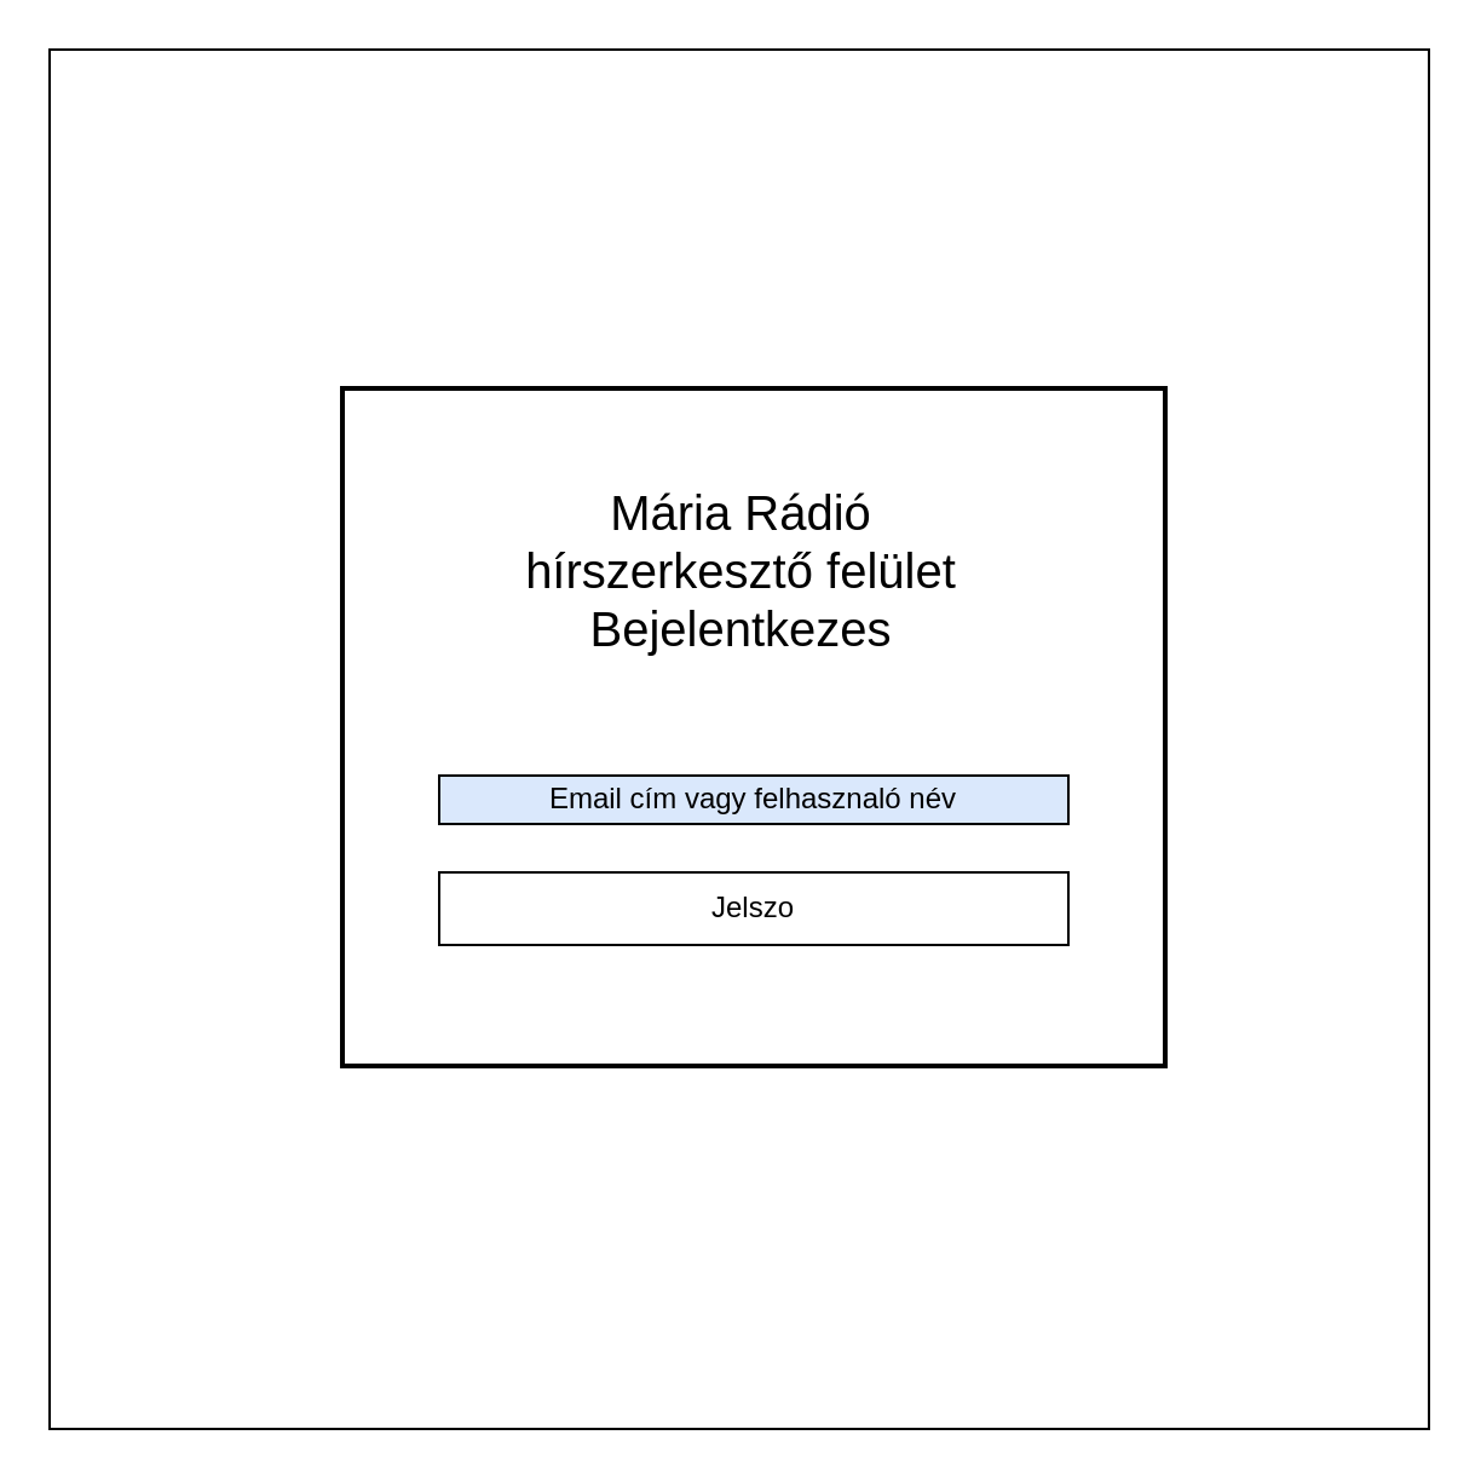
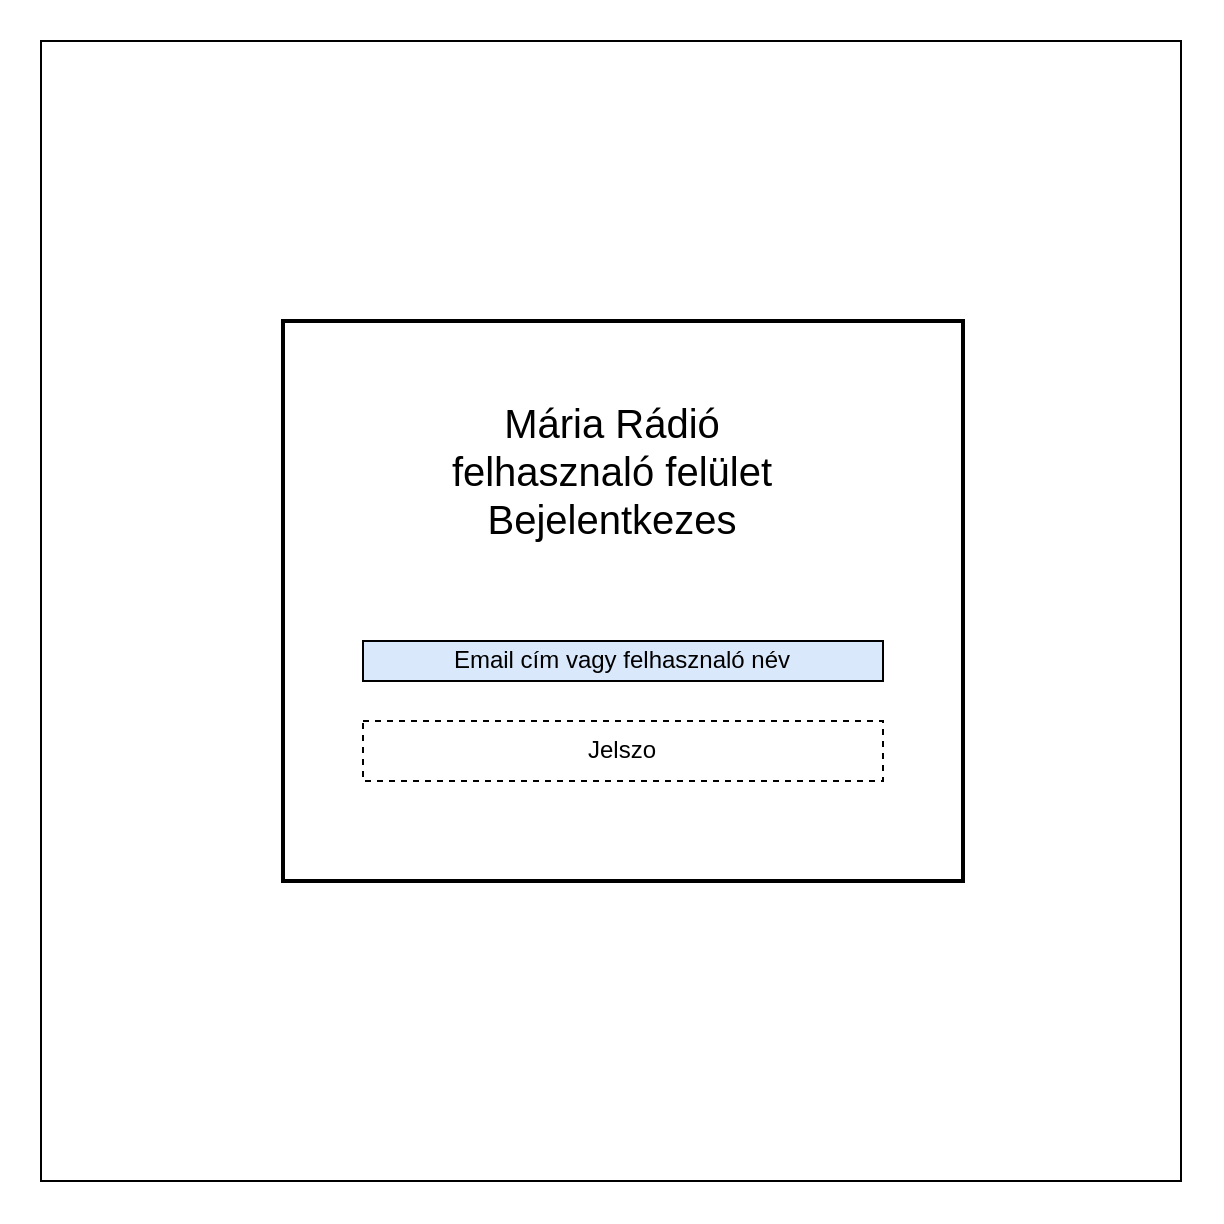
  <mxCell id="0" />
  <mxCell id="1" parent="0" />
  <mxCell id="2" value="" style="whiteSpace=wrap;html=1;aspect=fixed;" parent="1" vertex="1"><mxGeometry x="20" y="20" width="570" height="570" as="geometry" /></mxCell>
  <mxCell id="3" value="" style="rounded=0;whiteSpace=wrap;html=1;labelBackgroundColor=none;strokeWidth=2;" parent="1" vertex="1"><mxGeometry x="141" y="160" width="340" height="280" as="geometry" /></mxCell>
- <mxCell id="4" value="Jelszo" style="rounded=0;whiteSpace=wrap;html=1;" parent="1" vertex="1"><mxGeometry x="181" y="360" width="260" height="30" as="geometry" /></mxCell>
+ <mxCell id="4" value="Jelszo" style="rounded=0;whiteSpace=wrap;html=1;dashed=1;" parent="1" vertex="1"><mxGeometry x="181" y="360" width="260" height="30" as="geometry" /></mxCell>
  <mxCell id="5" value="Email cím vagy felhasznaló név" style="rounded=0;whiteSpace=wrap;html=1;fillColor=#dae8fc;" parent="1" vertex="1"><mxGeometry x="181" y="320" width="260" height="20" as="geometry" /></mxCell>
- <mxCell id="6" value="&lt;div&gt;Mária Rádió hírszerkesztő felület&lt;/div&gt;&lt;div&gt;Bejelentkezes&lt;br&gt;&lt;/div&gt;" style="text;html=1;strokeColor=none;fillColor=none;align=center;verticalAlign=middle;whiteSpace=wrap;rounded=0;fontSize=20;" parent="1" vertex="1"><mxGeometry x="201" y="170" width="210" height="130" as="geometry" /></mxCell>
+ <mxCell id="6" value="&lt;div&gt;Mária Rádió felhasznaló felület&lt;/div&gt;&lt;div&gt;Bejelentkezes&lt;br&gt;&lt;/div&gt;" style="text;html=1;strokeColor=none;fillColor=none;align=center;verticalAlign=middle;whiteSpace=wrap;rounded=0;fontSize=20;" parent="1" vertex="1"><mxGeometry x="201" y="170" width="210" height="130" as="geometry" /></mxCell>
